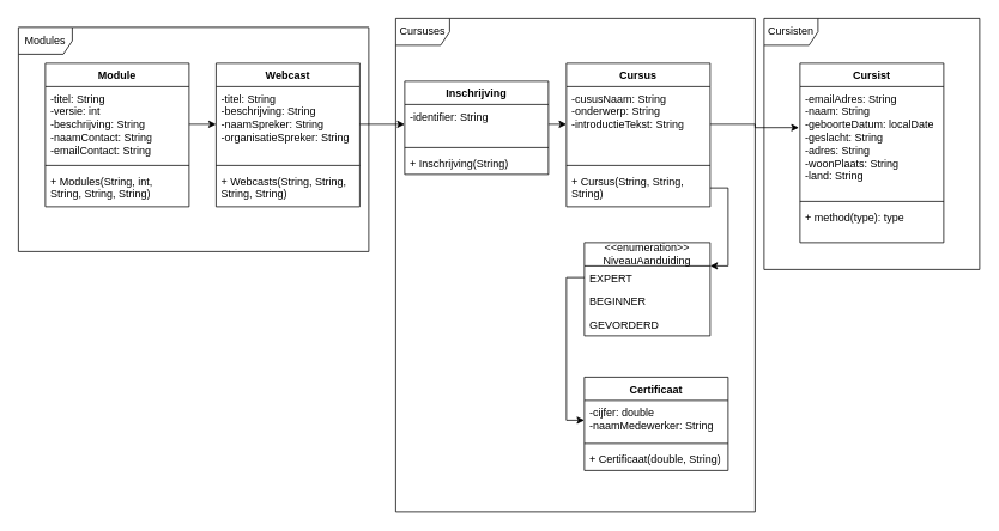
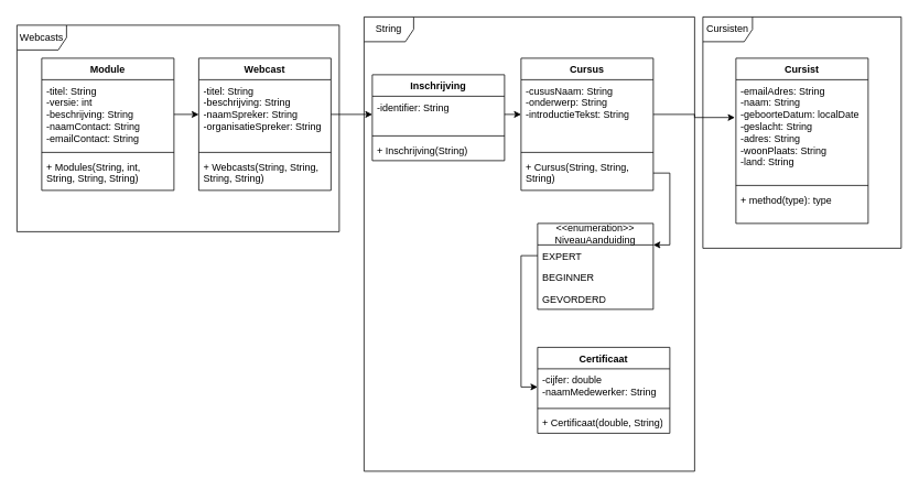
  <mxCell id="0" />
  <mxCell id="1" parent="0" />
  <mxCell id="2" value="Module" style="swimlane;fontStyle=1;align=center;verticalAlign=top;childLayout=stackLayout;horizontal=1;startSize=26;horizontalStack=0;resizeParent=1;resizeParentMax=0;resizeLast=0;collapsible=1;marginBottom=0;whiteSpace=wrap;html=1;" parent="1" vertex="1"><mxGeometry x="50" y="70" width="160" height="160" as="geometry" /></mxCell>
  <mxCell id="3" value="-titel: String&lt;br&gt;-versie: int&lt;br&gt;-beschrijving: String&lt;br&gt;-naamContact: String&lt;br&gt;-emailContact: String" style="text;strokeColor=none;fillColor=none;align=left;verticalAlign=top;spacingLeft=4;spacingRight=4;overflow=hidden;rotatable=0;points=[[0,0.5],[1,0.5]];portConstraint=eastwest;whiteSpace=wrap;html=1;" parent="2" vertex="1"><mxGeometry y="26" width="160" height="84" as="geometry" /></mxCell>
  <mxCell id="4" value="" style="line;strokeWidth=1;fillColor=none;align=left;verticalAlign=middle;spacingTop=-1;spacingLeft=3;spacingRight=3;rotatable=0;labelPosition=right;points=[];portConstraint=eastwest;strokeColor=inherit;" parent="2" vertex="1"><mxGeometry y="110" width="160" height="8" as="geometry" /></mxCell>
  <mxCell id="5" value="+ Modules(String, int, String, String, String)" style="text;strokeColor=none;fillColor=none;align=left;verticalAlign=top;spacingLeft=4;spacingRight=4;overflow=hidden;rotatable=0;points=[[0,0.5],[1,0.5]];portConstraint=eastwest;whiteSpace=wrap;html=1;" parent="2" vertex="1"><mxGeometry y="118" width="160" height="42" as="geometry" /></mxCell>
  <mxCell id="6" value="Webcast" style="swimlane;fontStyle=1;align=center;verticalAlign=top;childLayout=stackLayout;horizontal=1;startSize=26;horizontalStack=0;resizeParent=1;resizeParentMax=0;resizeLast=0;collapsible=1;marginBottom=0;whiteSpace=wrap;html=1;" parent="1" vertex="1"><mxGeometry x="240" y="70" width="160" height="160" as="geometry" /></mxCell>
  <mxCell id="7" value="-titel: String&lt;br&gt;-beschrijving: String&lt;br&gt;-naamSpreker: String&lt;br&gt;-organisatieSpreker: String" style="text;strokeColor=none;fillColor=none;align=left;verticalAlign=top;spacingLeft=4;spacingRight=4;overflow=hidden;rotatable=0;points=[[0,0.5],[1,0.5]];portConstraint=eastwest;whiteSpace=wrap;html=1;" parent="6" vertex="1"><mxGeometry y="26" width="160" height="84" as="geometry" /></mxCell>
  <mxCell id="8" value="" style="line;strokeWidth=1;fillColor=none;align=left;verticalAlign=middle;spacingTop=-1;spacingLeft=3;spacingRight=3;rotatable=0;labelPosition=right;points=[];portConstraint=eastwest;strokeColor=inherit;" parent="6" vertex="1"><mxGeometry y="110" width="160" height="8" as="geometry" /></mxCell>
  <mxCell id="9" value="+ Webcasts(String, String, String, String)" style="text;strokeColor=none;fillColor=none;align=left;verticalAlign=top;spacingLeft=4;spacingRight=4;overflow=hidden;rotatable=0;points=[[0,0.5],[1,0.5]];portConstraint=eastwest;whiteSpace=wrap;html=1;" parent="6" vertex="1"><mxGeometry y="118" width="160" height="42" as="geometry" /></mxCell>
  <mxCell id="10" value="Cursus" style="swimlane;fontStyle=1;align=center;verticalAlign=top;childLayout=stackLayout;horizontal=1;startSize=26;horizontalStack=0;resizeParent=1;resizeParentMax=0;resizeLast=0;collapsible=1;marginBottom=0;whiteSpace=wrap;html=1;" parent="1" vertex="1"><mxGeometry x="630" y="70" width="160" height="160" as="geometry" /></mxCell>
  <mxCell id="11" value="-cususNaam: String&lt;br&gt;-onderwerp: String&lt;br&gt;-introductieTekst: String" style="text;strokeColor=none;fillColor=none;align=left;verticalAlign=top;spacingLeft=4;spacingRight=4;overflow=hidden;rotatable=0;points=[[0,0.5],[1,0.5]];portConstraint=eastwest;whiteSpace=wrap;html=1;" parent="10" vertex="1"><mxGeometry y="26" width="160" height="84" as="geometry" /></mxCell>
  <mxCell id="12" value="" style="line;strokeWidth=1;fillColor=none;align=left;verticalAlign=middle;spacingTop=-1;spacingLeft=3;spacingRight=3;rotatable=0;labelPosition=right;points=[];portConstraint=eastwest;strokeColor=inherit;" parent="10" vertex="1"><mxGeometry y="110" width="160" height="8" as="geometry" /></mxCell>
  <mxCell id="13" value="+ Cursus(String, String, String)" style="text;strokeColor=none;fillColor=none;align=left;verticalAlign=top;spacingLeft=4;spacingRight=4;overflow=hidden;rotatable=0;points=[[0,0.5],[1,0.5]];portConstraint=eastwest;whiteSpace=wrap;html=1;" parent="10" vertex="1"><mxGeometry y="118" width="160" height="42" as="geometry" /></mxCell>
  <mxCell id="14" value="&amp;lt;&amp;lt;enumeration&amp;gt;&amp;gt;&lt;br&gt;NiveauAanduiding" style="swimlane;fontStyle=0;childLayout=stackLayout;horizontal=1;startSize=26;fillColor=none;horizontalStack=0;resizeParent=1;resizeParentMax=0;resizeLast=0;collapsible=1;marginBottom=0;whiteSpace=wrap;html=1;" parent="1" vertex="1"><mxGeometry x="650" y="270" width="140" height="104" as="geometry" /></mxCell>
  <mxCell id="15" value="EXPERT" style="text;strokeColor=none;fillColor=none;align=left;verticalAlign=top;spacingLeft=4;spacingRight=4;overflow=hidden;rotatable=0;points=[[0,0.5],[1,0.5]];portConstraint=eastwest;whiteSpace=wrap;html=1;" parent="14" vertex="1"><mxGeometry y="26" width="140" height="26" as="geometry" /></mxCell>
  <mxCell id="16" value="BEGINNER" style="text;strokeColor=none;fillColor=none;align=left;verticalAlign=top;spacingLeft=4;spacingRight=4;overflow=hidden;rotatable=0;points=[[0,0.5],[1,0.5]];portConstraint=eastwest;whiteSpace=wrap;html=1;" parent="14" vertex="1"><mxGeometry y="52" width="140" height="26" as="geometry" /></mxCell>
  <mxCell id="17" value="GEVORDERD" style="text;strokeColor=none;fillColor=none;align=left;verticalAlign=top;spacingLeft=4;spacingRight=4;overflow=hidden;rotatable=0;points=[[0,0.5],[1,0.5]];portConstraint=eastwest;whiteSpace=wrap;html=1;" parent="14" vertex="1"><mxGeometry y="78" width="140" height="26" as="geometry" /></mxCell>
  <mxCell id="18" value="Cursist" style="swimlane;fontStyle=1;align=center;verticalAlign=top;childLayout=stackLayout;horizontal=1;startSize=26;horizontalStack=0;resizeParent=1;resizeParentMax=0;resizeLast=0;collapsible=1;marginBottom=0;whiteSpace=wrap;html=1;" parent="1" vertex="1"><mxGeometry x="890" y="70" width="160" height="200" as="geometry" /></mxCell>
  <mxCell id="19" value="-emailAdres: String&lt;br&gt;-naam: String&lt;br&gt;-geboorteDatum: localDate&lt;br&gt;-geslacht: String&lt;br&gt;-adres: String&lt;br&gt;-woonPlaats: String&lt;br&gt;-land: String" style="text;strokeColor=none;fillColor=none;align=left;verticalAlign=top;spacingLeft=4;spacingRight=4;overflow=hidden;rotatable=0;points=[[0,0.5],[1,0.5]];portConstraint=eastwest;whiteSpace=wrap;html=1;" parent="18" vertex="1"><mxGeometry y="26" width="160" height="124" as="geometry" /></mxCell>
  <mxCell id="20" value="" style="line;strokeWidth=1;fillColor=none;align=left;verticalAlign=middle;spacingTop=-1;spacingLeft=3;spacingRight=3;rotatable=0;labelPosition=right;points=[];portConstraint=eastwest;strokeColor=inherit;" parent="18" vertex="1"><mxGeometry y="150" width="160" height="8" as="geometry" /></mxCell>
  <mxCell id="21" value="+ method(type): type" style="text;strokeColor=none;fillColor=none;align=left;verticalAlign=top;spacingLeft=4;spacingRight=4;overflow=hidden;rotatable=0;points=[[0,0.5],[1,0.5]];portConstraint=eastwest;whiteSpace=wrap;html=1;" parent="18" vertex="1"><mxGeometry y="158" width="160" height="42" as="geometry" /></mxCell>
  <mxCell id="22" style="edgeStyle=orthogonalEdgeStyle;rounded=0;orthogonalLoop=1;jettySize=auto;html=1;exitX=1;exitY=0.5;exitDx=0;exitDy=0;entryX=0;entryY=0.5;entryDx=0;entryDy=0;" parent="1" source="3" target="7" edge="1"><mxGeometry relative="1" as="geometry" /></mxCell>
  <mxCell id="23" style="edgeStyle=orthogonalEdgeStyle;rounded=0;orthogonalLoop=1;jettySize=auto;html=1;exitX=1;exitY=0.5;exitDx=0;exitDy=0;entryX=1;entryY=0.25;entryDx=0;entryDy=0;" parent="1" source="13" target="14" edge="1"><mxGeometry relative="1" as="geometry" /></mxCell>
  <mxCell id="24" value="Certificaat" style="swimlane;fontStyle=1;align=center;verticalAlign=top;childLayout=stackLayout;horizontal=1;startSize=26;horizontalStack=0;resizeParent=1;resizeParentMax=0;resizeLast=0;collapsible=1;marginBottom=0;whiteSpace=wrap;html=1;" parent="1" vertex="1"><mxGeometry x="650" y="420" width="160" height="104" as="geometry" /></mxCell>
  <mxCell id="25" value="-cijfer: double&lt;br&gt;-naamMedewerker: String&lt;br&gt;" style="text;strokeColor=none;fillColor=none;align=left;verticalAlign=top;spacingLeft=4;spacingRight=4;overflow=hidden;rotatable=0;points=[[0,0.5],[1,0.5]];portConstraint=eastwest;whiteSpace=wrap;html=1;" parent="24" vertex="1"><mxGeometry y="26" width="160" height="44" as="geometry" /></mxCell>
  <mxCell id="26" value="" style="line;strokeWidth=1;fillColor=none;align=left;verticalAlign=middle;spacingTop=-1;spacingLeft=3;spacingRight=3;rotatable=0;labelPosition=right;points=[];portConstraint=eastwest;strokeColor=inherit;" parent="24" vertex="1"><mxGeometry y="70" width="160" height="8" as="geometry" /></mxCell>
  <mxCell id="27" value="+ Certificaat(double, String)" style="text;strokeColor=none;fillColor=none;align=left;verticalAlign=top;spacingLeft=4;spacingRight=4;overflow=hidden;rotatable=0;points=[[0,0.5],[1,0.5]];portConstraint=eastwest;whiteSpace=wrap;html=1;" parent="24" vertex="1"><mxGeometry y="78" width="160" height="26" as="geometry" /></mxCell>
  <mxCell id="28" value="Inschrijving" style="swimlane;fontStyle=1;align=center;verticalAlign=top;childLayout=stackLayout;horizontal=1;startSize=26;horizontalStack=0;resizeParent=1;resizeParentMax=0;resizeLast=0;collapsible=1;marginBottom=0;whiteSpace=wrap;html=1;" parent="1" vertex="1"><mxGeometry x="450" y="90" width="160" height="104" as="geometry" /></mxCell>
  <mxCell id="29" value="-identifier: String" style="text;strokeColor=none;fillColor=none;align=left;verticalAlign=top;spacingLeft=4;spacingRight=4;overflow=hidden;rotatable=0;points=[[0,0.5],[1,0.5]];portConstraint=eastwest;whiteSpace=wrap;html=1;" parent="28" vertex="1"><mxGeometry y="26" width="160" height="44" as="geometry" /></mxCell>
  <mxCell id="30" value="" style="line;strokeWidth=1;fillColor=none;align=left;verticalAlign=middle;spacingTop=-1;spacingLeft=3;spacingRight=3;rotatable=0;labelPosition=right;points=[];portConstraint=eastwest;strokeColor=inherit;" parent="28" vertex="1"><mxGeometry y="70" width="160" height="8" as="geometry" /></mxCell>
  <mxCell id="31" value="+ Inschrijving(String)" style="text;strokeColor=none;fillColor=none;align=left;verticalAlign=top;spacingLeft=4;spacingRight=4;overflow=hidden;rotatable=0;points=[[0,0.5],[1,0.5]];portConstraint=eastwest;whiteSpace=wrap;html=1;" parent="28" vertex="1"><mxGeometry y="78" width="160" height="26" as="geometry" /></mxCell>
  <mxCell id="32" style="edgeStyle=orthogonalEdgeStyle;rounded=0;orthogonalLoop=1;jettySize=auto;html=1;exitX=1;exitY=0.5;exitDx=0;exitDy=0;" parent="1" source="7" target="29" edge="1"><mxGeometry relative="1" as="geometry" /></mxCell>
  <mxCell id="33" style="edgeStyle=orthogonalEdgeStyle;rounded=0;orthogonalLoop=1;jettySize=auto;html=1;exitX=1;exitY=0.5;exitDx=0;exitDy=0;entryX=0;entryY=0.5;entryDx=0;entryDy=0;" parent="1" source="29" target="11" edge="1"><mxGeometry relative="1" as="geometry" /></mxCell>
  <mxCell id="34" style="edgeStyle=orthogonalEdgeStyle;rounded=0;orthogonalLoop=1;jettySize=auto;html=1;exitX=0;exitY=0.5;exitDx=0;exitDy=0;entryX=0;entryY=0.5;entryDx=0;entryDy=0;" parent="1" source="15" target="25" edge="1"><mxGeometry relative="1" as="geometry"><Array as="points"><mxPoint x="630" y="309" /><mxPoint x="630" y="468" /></Array></mxGeometry></mxCell>
  <mxCell id="35" style="edgeStyle=orthogonalEdgeStyle;rounded=0;orthogonalLoop=1;jettySize=auto;html=1;exitX=1;exitY=0.5;exitDx=0;exitDy=0;entryX=-0.008;entryY=0.369;entryDx=0;entryDy=0;entryPerimeter=0;" parent="1" source="11" target="19" edge="1"><mxGeometry relative="1" as="geometry" /></mxCell>
- <mxCell id="36" value="Modules" style="shape=umlFrame;whiteSpace=wrap;html=1;pointerEvents=0;" vertex="1" parent="1"><mxGeometry x="20" y="30" width="390" height="250" as="geometry" /></mxCell>
- <mxCell id="37" value="Cursuses" style="shape=umlFrame;whiteSpace=wrap;html=1;pointerEvents=0;" vertex="1" parent="1"><mxGeometry x="440" y="20" width="400" height="550" as="geometry" /></mxCell>
+ <mxCell id="36" value="Webcasts" style="shape=umlFrame;whiteSpace=wrap;html=1;pointerEvents=0;" vertex="1" parent="1"><mxGeometry x="20" y="30" width="390" height="250" as="geometry" /></mxCell>
+ <mxCell id="37" value="String" style="shape=umlFrame;whiteSpace=wrap;html=1;pointerEvents=0;" vertex="1" parent="1"><mxGeometry x="440" y="20" width="400" height="550" as="geometry" /></mxCell>
  <mxCell id="38" value="Cursisten" style="shape=umlFrame;whiteSpace=wrap;html=1;pointerEvents=0;" vertex="1" parent="1"><mxGeometry x="850" y="20" width="240" height="280" as="geometry" /></mxCell>
